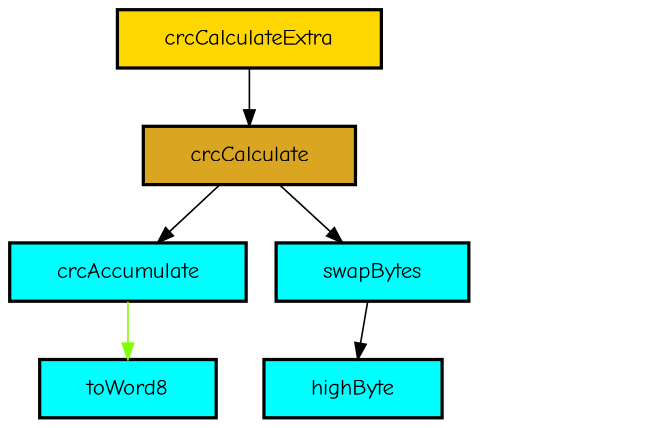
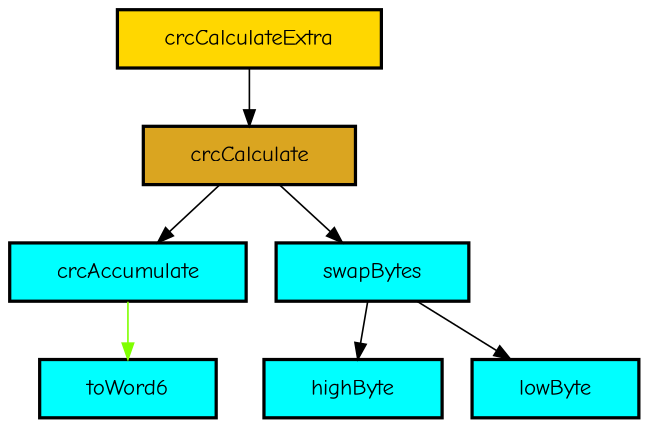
  digraph {
    fontname="Comic Neue"
    node [fillcolor=cyan fontname="Comic Neue" margin="0.4,0.1" shape=box style="filled,bold"]
    edge [color=black fontname="Comic Neue" penwidth=1]
    n1 [label=crcAccumulate]
-   n2 [label=toWord8]
+   n2 [label=toWord6]
    n3 [fillcolor=goldenrod label=crcCalculate]
    n4 [label=swapBytes]
    n5 [label=highByte]
+   n6 [label=lowByte]
    n7 [fillcolor=gold label=crcCalculateExtra]
    n1 -> n2 [color=chartreuse]
    n3 -> n1
    n3 -> n4
    n4 -> n5
+   n4 -> n6
    n7 -> n3
  }
